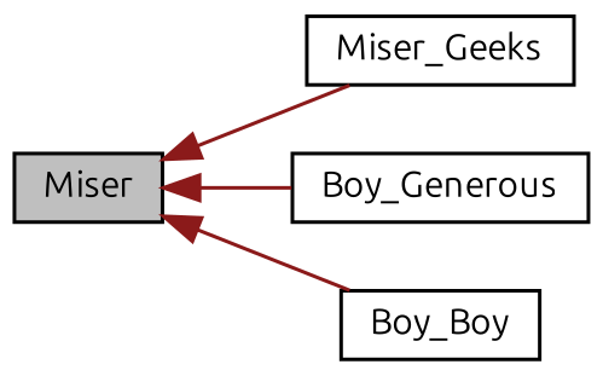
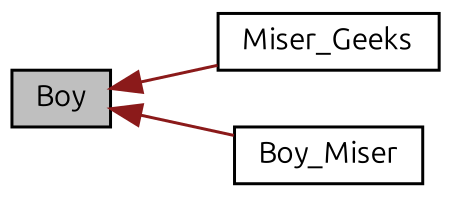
  digraph {
    fontname=Ubuntu
    rankdir=LR
    node [color=black fillcolor=white fontname=Ubuntu fontsize=10 shape=record style=filled]
    edge [color=firebrick4 dir=back fontname=Ubuntu fontsize=10 labelfontname=Helvetica labelfontsize=10 style=solid]
-   n1 [fillcolor=grey75 fontcolor=black height=0.2 label=Miser width=0.4]
+   n1 [fillcolor=grey75 fontcolor=black height=0.2 label=Boy width=0.4]
    n2 [height=0.2 label=Miser_Geeks width=0.4]
-   n3 [height=0.2 label=Boy_Generous width=0.4]
-   n4 [height=0.2 label=Boy_Boy width=0.4]
+   n4 [height=0.2 label=Boy_Miser width=0.4]
    n1 -> n2
-   n1 -> n3
    n1 -> n4
  }
